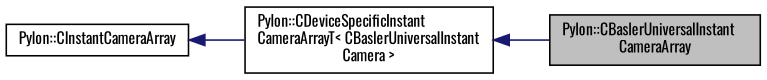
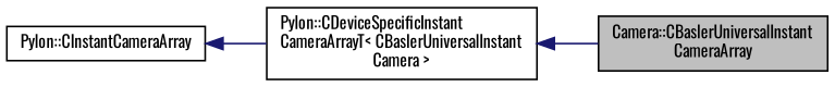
  digraph {
    rankdir=LR
    fontname=Oswald
    node [color=black fillcolor=white fontname=Oswald fontsize=10 shape=record style=filled]
    edge [color=midnightblue dir=back fontname=Oswald fontsize=10 labelfontname=Helvetica labelfontsize=10 style=solid]
-   n1 [fillcolor=grey75 fontcolor=black height=0.2 label="Pylon::CBaslerUniversalInstant\lCameraArray" width=0.4]
+   n1 [fillcolor=grey75 fontcolor=black height=0.2 label="Camera::CBaslerUniversalInstant\lCameraArray" width=0.4]
    n2 [height=0.2 label="Pylon::CDeviceSpecificInstant\lCameraArrayT\< CBaslerUniversalInstant\lCamera \>" width=0.4]
    n3 [height=0.2 label="Pylon::CInstantCameraArray" width=0.4]
    n2 -> n1
    n3 -> n2
  }
